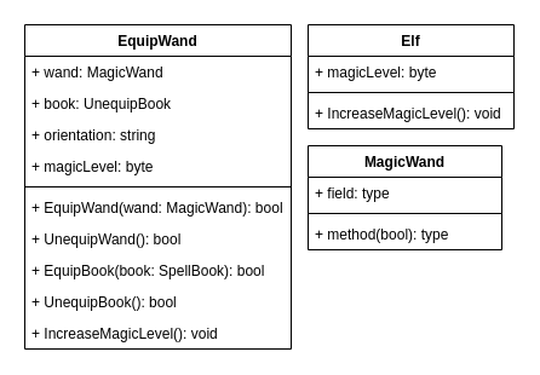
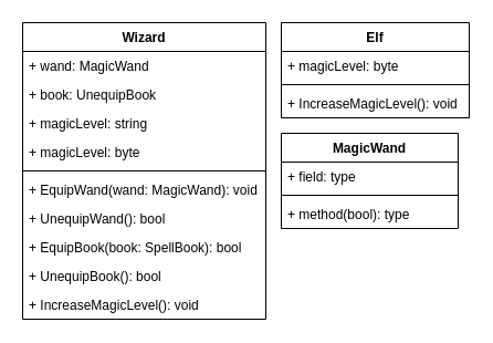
  <mxCell id="0" />
  <mxCell id="1" parent="0" />
  <mxCell id="2" value="MagicWand" style="swimlane;fontStyle=1;align=center;verticalAlign=top;childLayout=stackLayout;horizontal=1;startSize=26;horizontalStack=0;resizeParent=1;resizeParentMax=0;resizeLast=0;collapsible=1;marginBottom=0;" parent="1" vertex="1"><mxGeometry x="254" y="120" width="160" height="86" as="geometry" /></mxCell>
  <mxCell id="3" value="+ field: type" style="text;strokeColor=none;fillColor=none;align=left;verticalAlign=top;spacingLeft=4;spacingRight=4;overflow=hidden;rotatable=0;points=[[0,0.5],[1,0.5]];portConstraint=eastwest;" parent="2" vertex="1"><mxGeometry y="26" width="160" height="26" as="geometry" /></mxCell>
  <mxCell id="4" value="" style="line;strokeWidth=1;fillColor=none;align=left;verticalAlign=middle;spacingTop=-1;spacingLeft=3;spacingRight=3;rotatable=0;labelPosition=right;points=[];portConstraint=eastwest;" parent="2" vertex="1"><mxGeometry y="52" width="160" height="8" as="geometry" /></mxCell>
  <mxCell id="5" value="+ method(bool): type" style="text;strokeColor=none;fillColor=none;align=left;verticalAlign=top;spacingLeft=4;spacingRight=4;overflow=hidden;rotatable=0;points=[[0,0.5],[1,0.5]];portConstraint=eastwest;" parent="2" vertex="1"><mxGeometry y="60" width="160" height="26" as="geometry" /></mxCell>
- <mxCell id="6" value="EquipWand" style="swimlane;fontStyle=1;align=center;verticalAlign=top;childLayout=stackLayout;horizontal=1;startSize=26;horizontalStack=0;resizeParent=1;resizeParentMax=0;resizeLast=0;collapsible=1;marginBottom=0;" parent="1" vertex="1"><mxGeometry x="20" y="20" width="220" height="268" as="geometry" /></mxCell>
+ <mxCell id="6" value="Wizard" style="swimlane;fontStyle=1;align=center;verticalAlign=top;childLayout=stackLayout;horizontal=1;startSize=26;horizontalStack=0;resizeParent=1;resizeParentMax=0;resizeLast=0;collapsible=1;marginBottom=0;" parent="1" vertex="1"><mxGeometry x="20" y="20" width="220" height="268" as="geometry" /></mxCell>
  <mxCell id="7" value="+ wand: MagicWand" style="text;strokeColor=none;fillColor=none;align=left;verticalAlign=top;spacingLeft=4;spacingRight=4;overflow=hidden;rotatable=0;points=[[0,0.5],[1,0.5]];portConstraint=eastwest;" parent="6" vertex="1"><mxGeometry y="26" width="220" height="26" as="geometry" /></mxCell>
  <mxCell id="8" value="+ book: UnequipBook" style="text;strokeColor=none;fillColor=none;align=left;verticalAlign=top;spacingLeft=4;spacingRight=4;overflow=hidden;rotatable=0;points=[[0,0.5],[1,0.5]];portConstraint=eastwest;" parent="6" vertex="1"><mxGeometry y="52" width="220" height="26" as="geometry" /></mxCell>
- <mxCell id="9" value="+ orientation: string" style="text;strokeColor=none;fillColor=none;align=left;verticalAlign=top;spacingLeft=4;spacingRight=4;overflow=hidden;rotatable=0;points=[[0,0.5],[1,0.5]];portConstraint=eastwest;" parent="6" vertex="1"><mxGeometry y="78" width="220" height="26" as="geometry" /></mxCell>
+ <mxCell id="9" value="+ magicLevel: string" style="text;strokeColor=none;fillColor=none;align=left;verticalAlign=top;spacingLeft=4;spacingRight=4;overflow=hidden;rotatable=0;points=[[0,0.5],[1,0.5]];portConstraint=eastwest;" parent="6" vertex="1"><mxGeometry y="78" width="220" height="26" as="geometry" /></mxCell>
  <mxCell id="10" value="+ magicLevel: byte" style="text;strokeColor=none;fillColor=none;align=left;verticalAlign=top;spacingLeft=4;spacingRight=4;overflow=hidden;rotatable=0;points=[[0,0.5],[1,0.5]];portConstraint=eastwest;" parent="6" vertex="1"><mxGeometry y="104" width="220" height="26" as="geometry" /></mxCell>
  <mxCell id="11" value="" style="line;strokeWidth=1;fillColor=none;align=left;verticalAlign=middle;spacingTop=-1;spacingLeft=3;spacingRight=3;rotatable=0;labelPosition=right;points=[];portConstraint=eastwest;" parent="6" vertex="1"><mxGeometry y="130" width="220" height="8" as="geometry" /></mxCell>
- <mxCell id="12" value="+ EquipWand(wand: MagicWand): bool" style="text;strokeColor=none;fillColor=none;align=left;verticalAlign=top;spacingLeft=4;spacingRight=4;overflow=hidden;rotatable=0;points=[[0,0.5],[1,0.5]];portConstraint=eastwest;" parent="6" vertex="1"><mxGeometry y="138" width="220" height="26" as="geometry" /></mxCell>
+ <mxCell id="12" value="+ EquipWand(wand: MagicWand): void" style="text;strokeColor=none;fillColor=none;align=left;verticalAlign=top;spacingLeft=4;spacingRight=4;overflow=hidden;rotatable=0;points=[[0,0.5],[1,0.5]];portConstraint=eastwest;" parent="6" vertex="1"><mxGeometry y="138" width="220" height="26" as="geometry" /></mxCell>
  <mxCell id="13" value="+ UnequipWand(): bool" style="text;strokeColor=none;fillColor=none;align=left;verticalAlign=top;spacingLeft=4;spacingRight=4;overflow=hidden;rotatable=0;points=[[0,0.5],[1,0.5]];portConstraint=eastwest;" parent="6" vertex="1"><mxGeometry y="164" width="220" height="26" as="geometry" /></mxCell>
  <mxCell id="14" value="+ EquipBook(book: SpellBook): bool" style="text;strokeColor=none;fillColor=none;align=left;verticalAlign=top;spacingLeft=4;spacingRight=4;overflow=hidden;rotatable=0;points=[[0,0.5],[1,0.5]];portConstraint=eastwest;" parent="6" vertex="1"><mxGeometry y="190" width="220" height="26" as="geometry" /></mxCell>
  <mxCell id="15" value="+ UnequipBook(): bool" style="text;strokeColor=none;fillColor=none;align=left;verticalAlign=top;spacingLeft=4;spacingRight=4;overflow=hidden;rotatable=0;points=[[0,0.5],[1,0.5]];portConstraint=eastwest;" parent="6" vertex="1"><mxGeometry y="216" width="220" height="26" as="geometry" /></mxCell>
  <mxCell id="16" value="+ IncreaseMagicLevel(): void" style="text;strokeColor=none;fillColor=none;align=left;verticalAlign=top;spacingLeft=4;spacingRight=4;overflow=hidden;rotatable=0;points=[[0,0.5],[1,0.5]];portConstraint=eastwest;" parent="6" vertex="1"><mxGeometry y="242" width="220" height="26" as="geometry" /></mxCell>
  <mxCell id="17" value="Elf" style="swimlane;fontStyle=1;align=center;verticalAlign=top;childLayout=stackLayout;horizontal=1;startSize=26;horizontalStack=0;resizeParent=1;resizeParentMax=0;resizeLast=0;collapsible=1;marginBottom=0;" parent="1" vertex="1"><mxGeometry x="254" y="20" width="170" height="86" as="geometry" /></mxCell>
  <mxCell id="18" value="+ magicLevel: byte" style="text;strokeColor=none;fillColor=none;align=left;verticalAlign=top;spacingLeft=4;spacingRight=4;overflow=hidden;rotatable=0;points=[[0,0.5],[1,0.5]];portConstraint=eastwest;" parent="17" vertex="1"><mxGeometry y="26" width="170" height="26" as="geometry" /></mxCell>
  <mxCell id="19" value="" style="line;strokeWidth=1;fillColor=none;align=left;verticalAlign=middle;spacingTop=-1;spacingLeft=3;spacingRight=3;rotatable=0;labelPosition=right;points=[];portConstraint=eastwest;" parent="17" vertex="1"><mxGeometry y="52" width="170" height="8" as="geometry" /></mxCell>
  <mxCell id="20" value="+ IncreaseMagicLevel(): void" style="text;strokeColor=none;fillColor=none;align=left;verticalAlign=top;spacingLeft=4;spacingRight=4;overflow=hidden;rotatable=0;points=[[0,0.5],[1,0.5]];portConstraint=eastwest;" parent="17" vertex="1"><mxGeometry y="60" width="170" height="26" as="geometry" /></mxCell>
